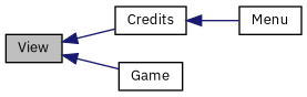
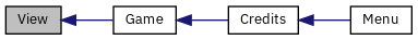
  digraph {
    fontname="IBM Plex Sans"
    rankdir=LR
    node [color=black fillcolor=white fontname="IBM Plex Sans" fontsize=10 shape=record style=filled]
    edge [color=midnightblue dir=back fontname="IBM Plex Sans" fontsize=10 labelfontname=Helvetica labelfontsize=10 style=solid]
    n1 [fillcolor=grey75 fontcolor=black height=0.2 label=View width=0.4]
    n2 [height=0.2 label=Credits width=0.4]
    n3 [height=0.2 label=Game width=0.4]
    n4 [height=0.2 label=Menu width=0.4]
-   n1 -> n2
+   n3 -> n2
    n1 -> n3
    n2 -> n4
  }
